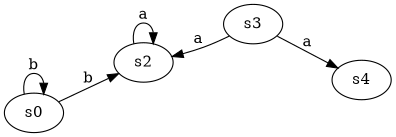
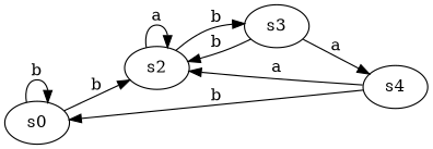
  digraph {
    rankdir=LR
    s0
    s2
    s3
    s4
    s0 -> s0 [label=b]
    s0 -> s2 [label=b]
    s2 -> s2 [label=a]
-   s3 -> s2 [label=a]
+   s2 -> s3 [label=b]
+   s3 -> s2 [label=b]
    s3 -> s4 [label=a]
+   s4 -> s0 [label=b]
+   s4 -> s2 [label=a]
  }
